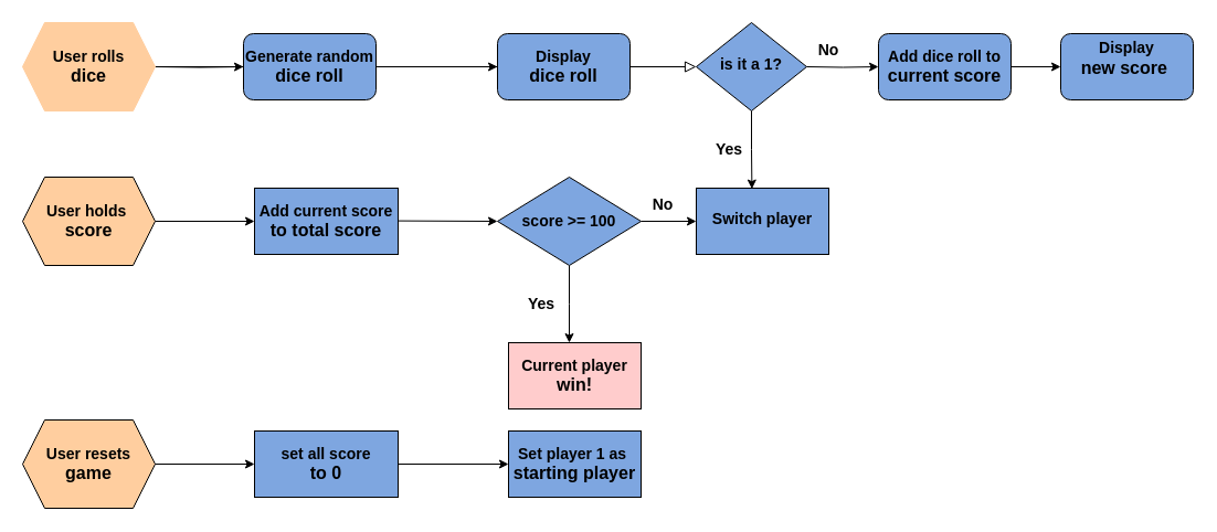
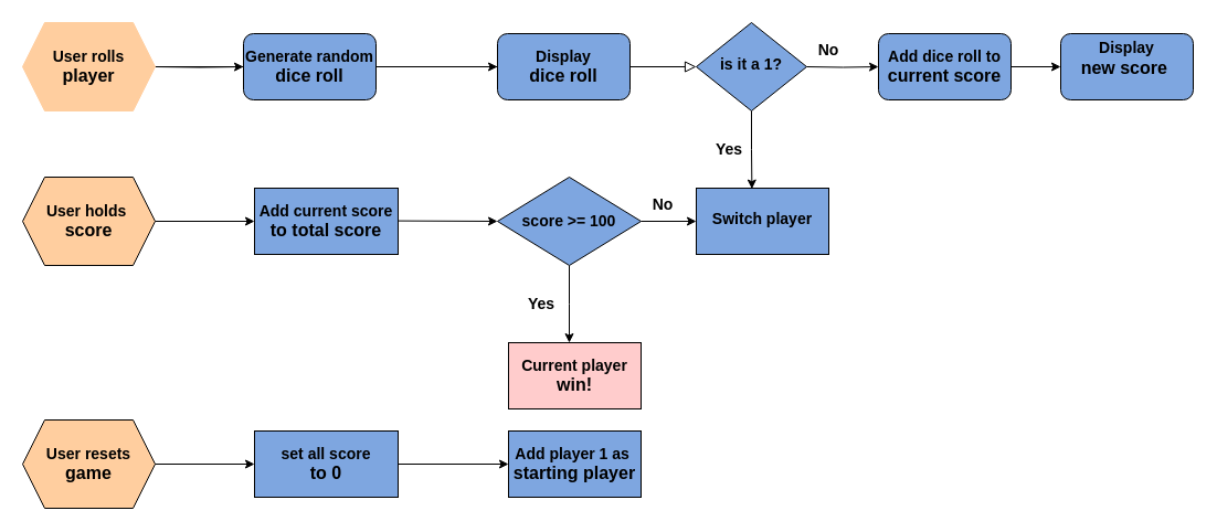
  <mxCell id="0" />
  <mxCell id="1" parent="0" />
  <mxCell id="2" value="" style="rounded=0;html=1;jettySize=auto;orthogonalLoop=1;fontSize=11;endArrow=block;endFill=0;endSize=8;strokeWidth=1;shadow=0;labelBackgroundColor=none;edgeStyle=orthogonalEdgeStyle;" parent="1" edge="1"><mxGeometry relative="1" as="geometry"><mxPoint x="140" y="60" as="sourcePoint" /><mxPoint x="630" y="60" as="targetPoint" /></mxGeometry></mxCell>
  <mxCell id="3" value="" style="edgeStyle=orthogonalEdgeStyle;rounded=0;orthogonalLoop=1;jettySize=auto;html=1;" edge="1" parent="1" target="6"><mxGeometry relative="1" as="geometry"><mxPoint x="140" y="60" as="sourcePoint" /></mxGeometry></mxCell>
  <mxCell id="4" value="&lt;span style=&quot;font-size: 14px;&quot;&gt;&lt;b&gt;is it a 1?&lt;/b&gt;&lt;/span&gt;" style="rhombus;whiteSpace=wrap;html=1;shadow=0;fontFamily=Helvetica;fontSize=12;align=center;strokeWidth=1;spacing=6;spacingTop=-4;fillColor=#7EA6E0;" parent="1" vertex="1"><mxGeometry x="630" y="20" width="100" height="80" as="geometry" /></mxCell>
  <mxCell id="5" value="" style="edgeStyle=orthogonalEdgeStyle;rounded=0;orthogonalLoop=1;jettySize=auto;html=1;" edge="1" parent="1" source="6" target="7"><mxGeometry relative="1" as="geometry" /></mxCell>
  <mxCell id="6" value="&lt;b&gt;&lt;font style=&quot;font-size: 14px;&quot;&gt;Generate random&lt;/font&gt;&lt;/b&gt;&lt;div&gt;&lt;b&gt;&lt;font size=&quot;3&quot;&gt;dice roll&lt;/font&gt;&lt;/b&gt;&lt;/div&gt;" style="whiteSpace=wrap;html=1;rounded=1;glass=0;strokeWidth=1;shadow=0;fillColor=#7EA6E0;" vertex="1" parent="1"><mxGeometry x="220" y="30" width="120" height="60" as="geometry" /></mxCell>
  <mxCell id="7" value="&lt;b&gt;&lt;font style=&quot;font-size: 14px;&quot;&gt;Display&lt;/font&gt;&lt;/b&gt;&lt;div&gt;&lt;b&gt;&lt;font size=&quot;3&quot;&gt;dice roll&lt;/font&gt;&lt;/b&gt;&lt;/div&gt;" style="whiteSpace=wrap;html=1;rounded=1;glass=0;strokeWidth=1;shadow=0;fillColor=#7EA6E0;" vertex="1" parent="1"><mxGeometry x="450" y="30" width="120" height="60" as="geometry" /></mxCell>
  <mxCell id="8" value="" style="edgeStyle=orthogonalEdgeStyle;rounded=0;orthogonalLoop=1;jettySize=auto;html=1;" edge="1" parent="1" target="10"><mxGeometry relative="1" as="geometry"><mxPoint x="730" y="60" as="sourcePoint" /></mxGeometry></mxCell>
  <mxCell id="9" value="" style="edgeStyle=orthogonalEdgeStyle;rounded=0;orthogonalLoop=1;jettySize=auto;html=1;" edge="1" parent="1" source="10" target="11"><mxGeometry relative="1" as="geometry" /></mxCell>
  <mxCell id="10" value="&lt;b&gt;&lt;font style=&quot;font-size: 14px;&quot;&gt;Add dice roll to&lt;/font&gt;&lt;/b&gt;&lt;div&gt;&lt;b&gt;&lt;font size=&quot;3&quot;&gt;current score&lt;/font&gt;&lt;/b&gt;&lt;/div&gt;" style="whiteSpace=wrap;html=1;rounded=1;glass=0;strokeWidth=1;shadow=0;fillColor=#7EA6E0;" vertex="1" parent="1"><mxGeometry x="795" y="30" width="120" height="60" as="geometry" /></mxCell>
  <mxCell id="11" value="&lt;b&gt;&lt;font style=&quot;font-size: 14px;&quot;&gt;Display&lt;/font&gt;&lt;/b&gt;&lt;div&gt;&lt;b&gt;&lt;font size=&quot;3&quot;&gt;new score&amp;nbsp;&lt;/font&gt;&lt;/b&gt;&lt;div&gt;&lt;br&gt;&lt;/div&gt;&lt;/div&gt;" style="whiteSpace=wrap;html=1;rounded=1;glass=0;strokeWidth=1;shadow=0;fillColor=#7EA6E0;" vertex="1" parent="1"><mxGeometry x="960" y="30" width="120" height="60" as="geometry" /></mxCell>
  <mxCell id="12" value="&lt;b&gt;&lt;font style=&quot;font-size: 14px;&quot;&gt;Switch player&lt;/font&gt;&lt;/b&gt;" style="whiteSpace=wrap;html=1;shadow=0;strokeWidth=1;spacing=6;spacingTop=-4;fillColor=#7EA6E0;" vertex="1" parent="1"><mxGeometry x="630" y="170" width="120" height="60" as="geometry" /></mxCell>
  <mxCell id="13" value="" style="endArrow=classic;html=1;rounded=0;entryX=0;entryY=0.5;entryDx=0;entryDy=0;" edge="1" parent="1" target="19"><mxGeometry relative="1" as="geometry"><mxPoint x="340" y="199.5" as="sourcePoint" /><mxPoint x="440" y="199.5" as="targetPoint" /></mxGeometry></mxCell>
  <mxCell id="14" value="" style="edgeStyle=orthogonalEdgeStyle;rounded=0;orthogonalLoop=1;jettySize=auto;html=1;" edge="1" parent="1" source="15" target="16"><mxGeometry relative="1" as="geometry" /></mxCell>
  <mxCell id="15" value="&lt;b&gt;&lt;font style=&quot;font-size: 14px;&quot;&gt;User holds&amp;nbsp;&lt;/font&gt;&lt;/b&gt;&lt;div&gt;&lt;b&gt;&lt;font size=&quot;3&quot;&gt;score&lt;/font&gt;&lt;/b&gt;&lt;/div&gt;" style="shape=hexagon;perimeter=hexagonPerimeter2;whiteSpace=wrap;html=1;fixedSize=1;fillColor=#FFCE9F;" vertex="1" parent="1"><mxGeometry x="20" y="160" width="120" height="80" as="geometry" /></mxCell>
  <mxCell id="16" value="&lt;b&gt;&lt;font style=&quot;font-size: 14px;&quot;&gt;Add current score&lt;/font&gt;&lt;/b&gt;&lt;div&gt;&lt;b&gt;&lt;font size=&quot;3&quot;&gt;to total score&lt;/font&gt;&lt;/b&gt;&lt;/div&gt;" style="whiteSpace=wrap;html=1;fillColor=#7EA6E0;" vertex="1" parent="1"><mxGeometry x="230" y="170" width="130" height="60" as="geometry" /></mxCell>
  <mxCell id="17" style="edgeStyle=orthogonalEdgeStyle;rounded=0;orthogonalLoop=1;jettySize=auto;html=1;exitX=1;exitY=0.5;exitDx=0;exitDy=0;entryX=0;entryY=0.5;entryDx=0;entryDy=0;" edge="1" parent="1" source="19" target="12"><mxGeometry relative="1" as="geometry" /></mxCell>
  <mxCell id="18" value="" style="edgeStyle=orthogonalEdgeStyle;rounded=0;orthogonalLoop=1;jettySize=auto;html=1;" edge="1" parent="1" source="19"><mxGeometry relative="1" as="geometry"><mxPoint x="515" y="310" as="targetPoint" /></mxGeometry></mxCell>
  <mxCell id="19" value="&lt;b&gt;&lt;font style=&quot;font-size: 14px;&quot;&gt;score &amp;gt;= 100&lt;/font&gt;&lt;/b&gt;" style="rhombus;whiteSpace=wrap;html=1;fillColor=#7EA6E0;" vertex="1" parent="1"><mxGeometry x="450" y="160" width="130" height="80" as="geometry" /></mxCell>
  <mxCell id="20" value="&lt;b&gt;&lt;font style=&quot;font-size: 14px;&quot;&gt;No&lt;/font&gt;&lt;/b&gt;" style="text;strokeColor=none;align=center;fillColor=none;html=1;verticalAlign=middle;whiteSpace=wrap;rounded=0;" vertex="1" parent="1"><mxGeometry x="570" y="170" width="60" height="30" as="geometry" /></mxCell>
  <mxCell id="21" value="&lt;b&gt;&lt;font style=&quot;font-size: 14px;&quot;&gt;Yes&lt;/font&gt;&lt;/b&gt;" style="text;strokeColor=none;align=center;fillColor=none;html=1;verticalAlign=middle;whiteSpace=wrap;rounded=0;" vertex="1" parent="1"><mxGeometry x="630" y="120" width="60" height="30" as="geometry" /></mxCell>
  <mxCell id="22" style="edgeStyle=orthogonalEdgeStyle;rounded=0;orthogonalLoop=1;jettySize=auto;html=1;entryX=0.42;entryY=0.01;entryDx=0;entryDy=0;entryPerimeter=0;" edge="1" parent="1" source="4" target="12"><mxGeometry relative="1" as="geometry" /></mxCell>
  <mxCell id="23" value="&lt;b&gt;&lt;font style=&quot;font-size: 14px;&quot;&gt;Current player&lt;/font&gt;&lt;/b&gt;&lt;div&gt;&lt;b&gt;&lt;font size=&quot;3&quot;&gt;win!&lt;/font&gt;&lt;/b&gt;&lt;/div&gt;" style="whiteSpace=wrap;html=1;fillColor=#FFCCCC;" vertex="1" parent="1"><mxGeometry x="460" y="310" width="120" height="60" as="geometry" /></mxCell>
  <mxCell id="24" value="&lt;b&gt;&lt;font style=&quot;font-size: 14px;&quot;&gt;Yes&lt;/font&gt;&lt;/b&gt;" style="text;strokeColor=none;align=center;fillColor=none;html=1;verticalAlign=middle;whiteSpace=wrap;rounded=0;" vertex="1" parent="1"><mxGeometry x="460" y="260" width="60" height="30" as="geometry" /></mxCell>
  <mxCell id="25" value="" style="edgeStyle=orthogonalEdgeStyle;rounded=0;orthogonalLoop=1;jettySize=auto;html=1;" edge="1" parent="1" source="26" target="28"><mxGeometry relative="1" as="geometry" /></mxCell>
  <mxCell id="26" value="&lt;b&gt;&lt;font style=&quot;font-size: 14px;&quot;&gt;User resets&lt;/font&gt;&lt;/b&gt;&lt;div&gt;&lt;b&gt;&lt;font size=&quot;3&quot;&gt;game&lt;/font&gt;&lt;/b&gt;&lt;/div&gt;" style="shape=hexagon;perimeter=hexagonPerimeter2;whiteSpace=wrap;html=1;fixedSize=1;fillColor=#FFCE9F;" vertex="1" parent="1"><mxGeometry x="20" y="380" width="120" height="80" as="geometry" /></mxCell>
  <mxCell id="27" value="" style="edgeStyle=orthogonalEdgeStyle;rounded=0;orthogonalLoop=1;jettySize=auto;html=1;" edge="1" parent="1" source="28" target="29"><mxGeometry relative="1" as="geometry" /></mxCell>
  <mxCell id="28" value="&lt;b&gt;&lt;font style=&quot;font-size: 14px;&quot;&gt;set all score&lt;/font&gt;&lt;/b&gt;&lt;div&gt;&lt;b&gt;&lt;font size=&quot;3&quot;&gt;to 0&lt;/font&gt;&lt;/b&gt;&lt;/div&gt;" style="whiteSpace=wrap;html=1;fillColor=#7EA6E0;" vertex="1" parent="1"><mxGeometry x="230" y="390" width="130" height="60" as="geometry" /></mxCell>
- <mxCell id="29" value="&lt;b&gt;&lt;font style=&quot;font-size: 14px;&quot;&gt;Set player 1 as&amp;nbsp;&lt;/font&gt;&lt;/b&gt;&lt;div&gt;&lt;b&gt;&lt;font size=&quot;3&quot;&gt;starting player&lt;/font&gt;&lt;/b&gt;&lt;/div&gt;" style="whiteSpace=wrap;html=1;fillColor=#7EA6E0;" vertex="1" parent="1"><mxGeometry x="460" y="390" width="120" height="60" as="geometry" /></mxCell>
- <mxCell id="30" value="&lt;b&gt;&lt;font style=&quot;font-size: 14px;&quot;&gt;User rolls&lt;/font&gt;&lt;/b&gt;&lt;div&gt;&lt;b&gt;&lt;font size=&quot;3&quot;&gt;dice&lt;/font&gt;&lt;/b&gt;&lt;/div&gt;" style="shape=hexagon;perimeter=hexagonPerimeter2;whiteSpace=wrap;html=1;fixedSize=1;strokeColor=#FFCE9F;fillColor=#FFCE9F;" vertex="1" parent="1"><mxGeometry x="20" y="20" width="120" height="80" as="geometry" /></mxCell>
+ <mxCell id="29" value="&lt;b&gt;&lt;font style=&quot;font-size: 14px;&quot;&gt;Add player 1 as&amp;nbsp;&lt;/font&gt;&lt;/b&gt;&lt;div&gt;&lt;b&gt;&lt;font size=&quot;3&quot;&gt;starting player&lt;/font&gt;&lt;/b&gt;&lt;/div&gt;" style="whiteSpace=wrap;html=1;fillColor=#7EA6E0;" vertex="1" parent="1"><mxGeometry x="460" y="390" width="120" height="60" as="geometry" /></mxCell>
+ <mxCell id="30" value="&lt;b&gt;&lt;font style=&quot;font-size: 14px;&quot;&gt;User rolls&lt;/font&gt;&lt;/b&gt;&lt;div&gt;&lt;b&gt;&lt;font size=&quot;3&quot;&gt;player&lt;/font&gt;&lt;/b&gt;&lt;/div&gt;" style="shape=hexagon;perimeter=hexagonPerimeter2;whiteSpace=wrap;html=1;fixedSize=1;strokeColor=#FFCE9F;fillColor=#FFCE9F;" vertex="1" parent="1"><mxGeometry x="20" y="20" width="120" height="80" as="geometry" /></mxCell>
  <mxCell id="31" value="&lt;b&gt;&lt;font style=&quot;font-size: 14px;&quot;&gt;No&lt;/font&gt;&lt;/b&gt;" style="text;strokeColor=none;align=center;fillColor=none;html=1;verticalAlign=middle;whiteSpace=wrap;rounded=0;" vertex="1" parent="1"><mxGeometry x="720" y="30" width="60" height="30" as="geometry" /></mxCell>
